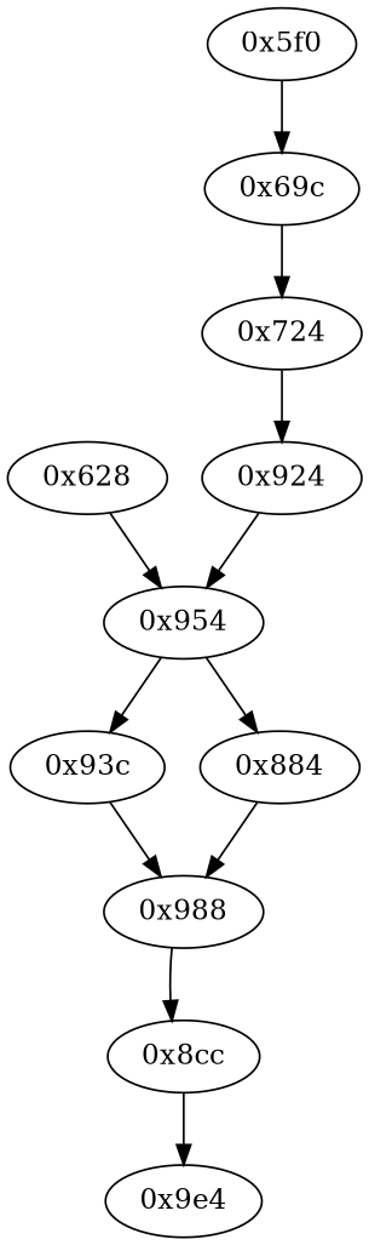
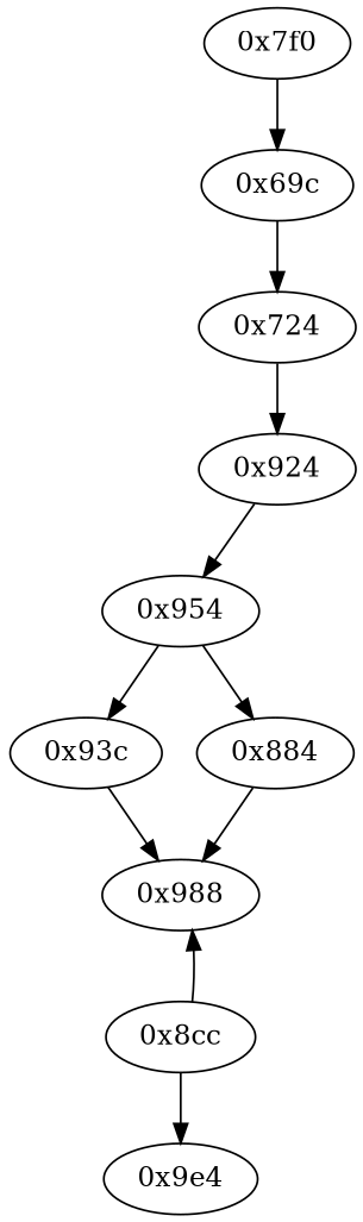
  strict digraph {
    "0x924" [opcode="[u'ldr', u'str', u'ldr', u'str', u'ldr', u'b']"]
    "0x954" [opcode="[u'ldr', u'str', u'ldr', u'str', u'ldr', u'ldr', u'ldrb', u'ldr', u'ldr', u'ldr', u'cmp', u'mov', u'b']"]
    "0x93c" [opcode="[u'ldr', u'bl', u'ldr', u'mvn', u'mov', u'b']"]
    "0x884" [opcode="[u'ldr', u'ldr', u'bl', u'ldr', u'mvn', u'mov', u'b']"]
    "0x988" [opcode="[u'ldr', u'str', u'ldr', u'rsb', u'mvn', u'mul', u'mvn', u'ldr', u'orr', u'mov', u'cmn', u'mov', u'ldr', u'cmp', u'mov', u'mov', u'mov', u'cmn', u'mov', u'mov', u'teq', u'mov', u'b']"]
    "0x9e4" [opcode="[u'ldr', u'sub', u'pop']"]
    "0x724" [opcode="[u'ldr', u'ldr', u'mov', u'rsb', u'sub', u'str', u'ldr', u'ldr', u'sub', u'add', u'add', u'str', u'ldr', u'ldr', u'ldr', u'ldr', u'ldr', u'cmp', u'mov', u'sub', u'sub', u'add', u'mul', u'mvn', u'mov', u'orr', u'ldr', u'cmn', u'mov', u'teq', u'ldr', u'mov', u'cmn', u'mov', u'cmp', u'mov', u'b']"]
    "0x8cc" [opcode="[u'ldr', u'mov', u'ldr', u'sub', u'mul', u'eor', u'and', u'ldr', u'mov', u'mov', u'ldr', u'ldr', u'cmp', u'mov', u'teq', u'mov', u'mov', u'cmp', u'mov', u'cmp', u'mov', u'b']"]
-   "0x7f0" [opcode="[u'ldr', u'ldr', u'ldr', u'ldr', u'ldr', u'mov', u'add', u'cmp', u'sub', u'mov', u'sub', u'mul', u'mov', u'mvn', u'orr', u'cmn', u'mov', u'teq', u'ldr', u'mov', u'cmn', u'mov', u'mov', u'cmp', u'mov', u'b']" label="0x5f0"]
+   "0x7f0" [opcode="[u'ldr', u'ldr', u'ldr', u'ldr', u'ldr', u'mov', u'add', u'cmp', u'sub', u'mov', u'sub', u'mul', u'mov', u'mvn', u'orr', u'cmn', u'mov', u'teq', u'ldr', u'mov', u'cmn', u'mov', u'mov', u'cmp', u'mov', u'b']"]
    "0x69c" [opcode="[u'ldr', u'ldr', u'ldr', u'ldr', u'ldr', u'ldr', u'ldr', u'ldr', u'ldr', u'ldr', u'ldr', u'ldr', u'ldr', u'ldr', u'ldr', u'ldr', u'mov']"]
-   "0x628" [opcode="[u'push', u'add', u'sub', u'str', u'cmp', u'mov', u'mvn', u'mov', u'ldr', u'ldr', u'str', u'ldr', u'mov', u'str', u'ldr', u'str', u'ldr', u'ldr', u'ldr', u'ldr', u'ldr', u'str', u'add', u'str', u'ldr', u'str', u'add', u'str', u'b']"]
    "0x924" -> "0x954"
    "0x954" -> "0x93c"
    "0x954" -> "0x884"
    "0x93c" -> "0x988"
    "0x884" -> "0x988"
-   "0x988" -> "0x8cc"
+   "0x8cc" -> "0x988"
    "0x724" -> "0x924"
    "0x8cc" -> "0x9e4"
    "0x7f0" -> "0x69c"
    "0x69c" -> "0x724"
-   "0x628" -> "0x954"
  }
